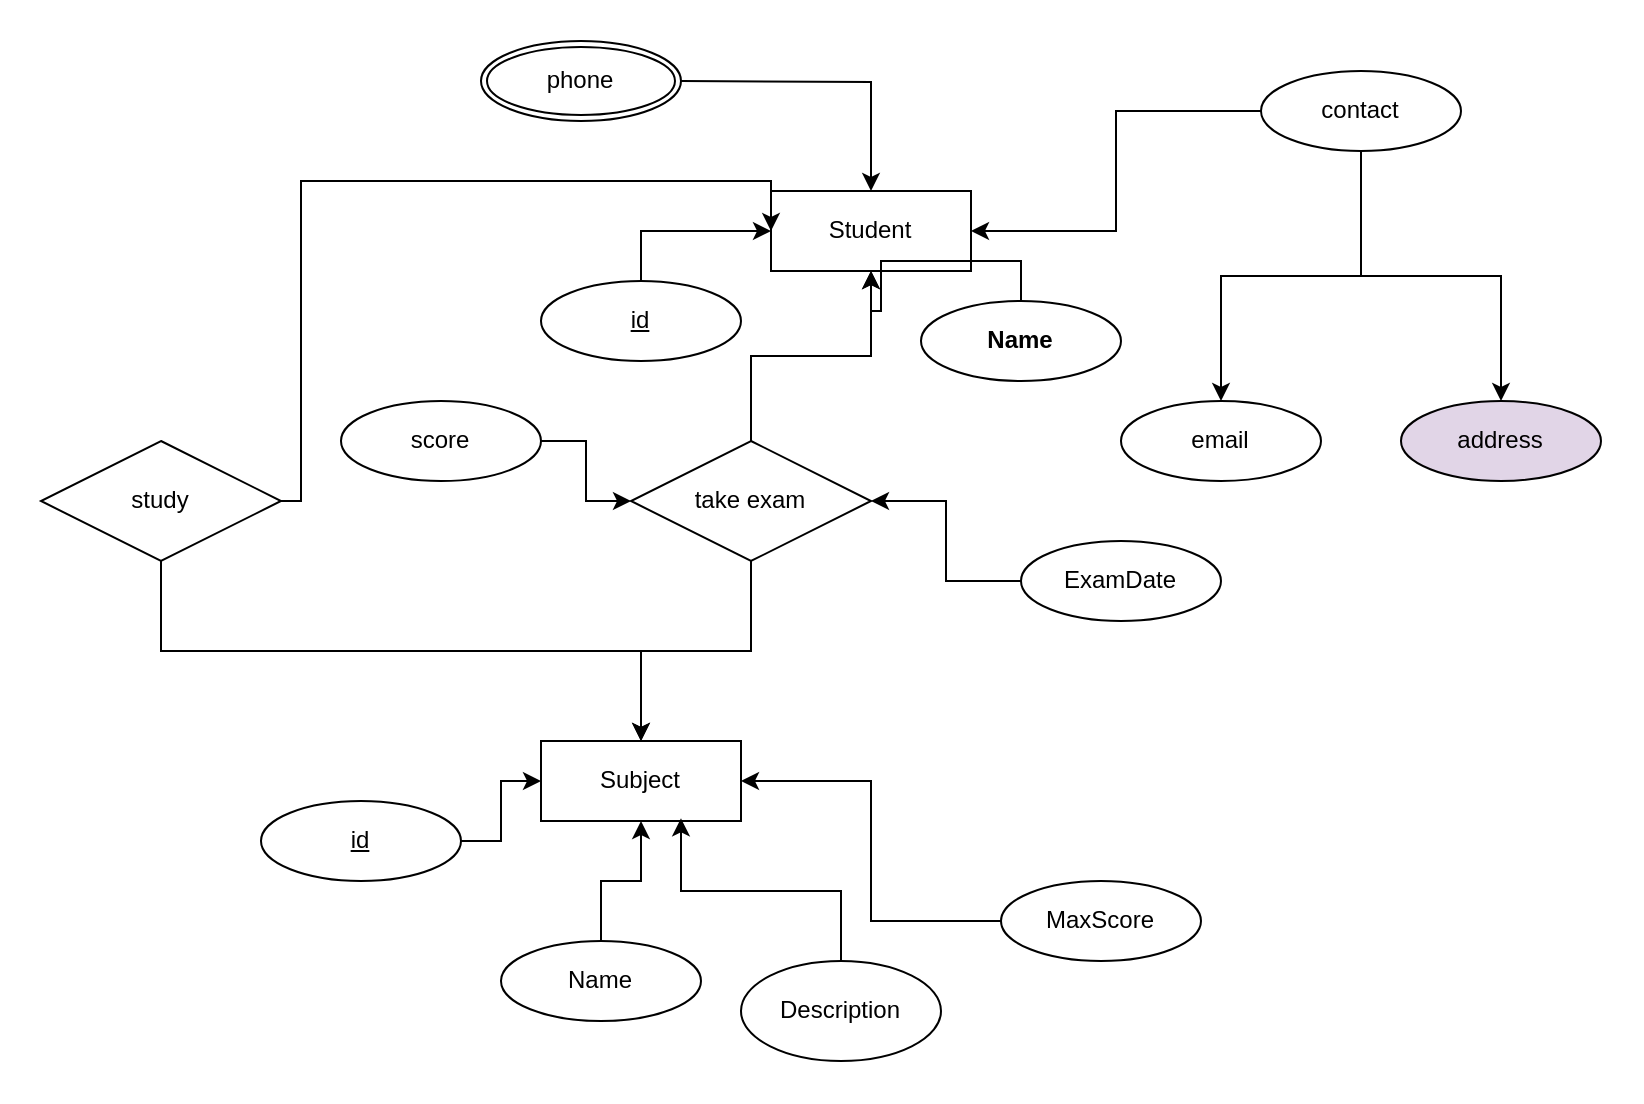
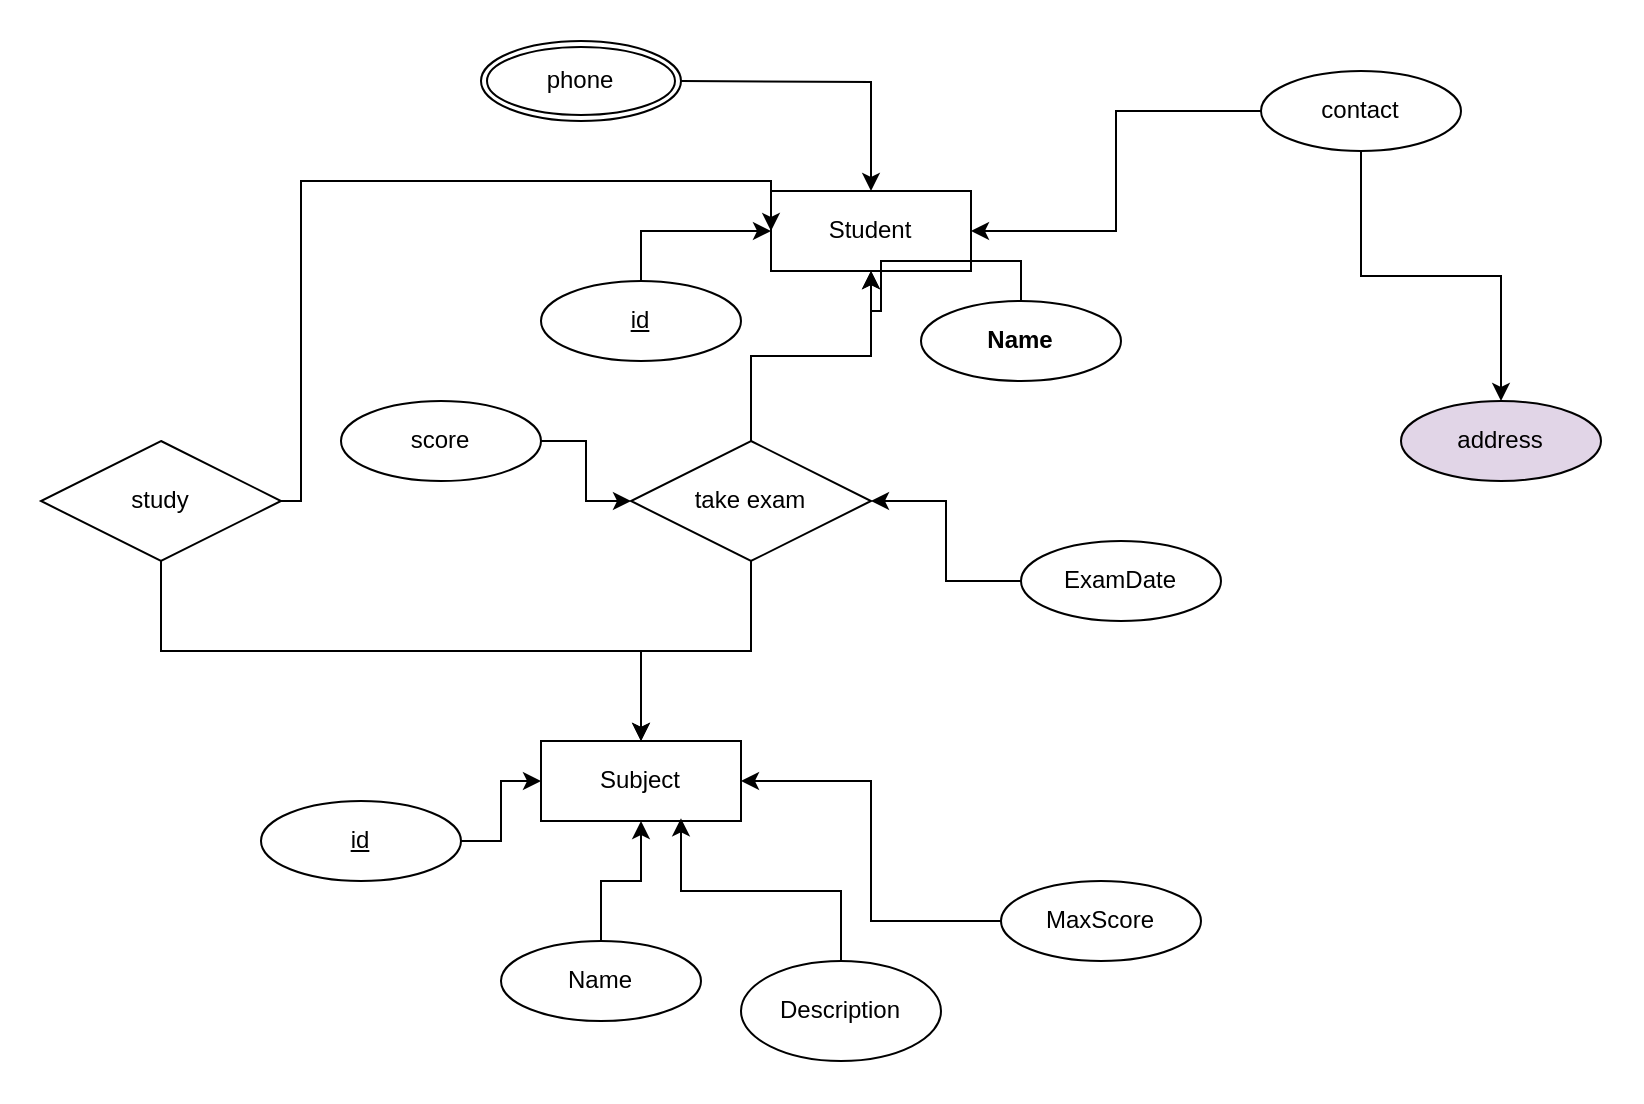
  <mxCell id="0" />
  <mxCell id="1" parent="0" />
  <mxCell id="2" value="Student" style="whiteSpace=wrap;html=1;align=center;" parent="1" vertex="1"><mxGeometry x="385" y="95" width="100" height="40" as="geometry" /></mxCell>
  <mxCell id="3" style="edgeStyle=orthogonalEdgeStyle;rounded=0;orthogonalLoop=1;jettySize=auto;html=1;exitX=0.5;exitY=0;exitDx=0;exitDy=0;entryX=0.5;entryY=1;entryDx=0;entryDy=0;" parent="1" source="4" target="2" edge="1"><mxGeometry relative="1" as="geometry" /></mxCell>
  <mxCell id="4" value="Name" style="ellipse;whiteSpace=wrap;html=1;align=center;fontStyle=1" parent="1" vertex="1"><mxGeometry x="460" y="150" width="100" height="40" as="geometry" /></mxCell>
  <mxCell id="5" style="edgeStyle=orthogonalEdgeStyle;rounded=0;orthogonalLoop=1;jettySize=auto;html=1;exitX=0.5;exitY=0;exitDx=0;exitDy=0;entryX=0;entryY=0.5;entryDx=0;entryDy=0;" parent="1" source="6" target="2" edge="1"><mxGeometry relative="1" as="geometry" /></mxCell>
  <mxCell id="6" value="id" style="ellipse;whiteSpace=wrap;html=1;align=center;fontStyle=4;" parent="1" vertex="1"><mxGeometry x="270" y="140" width="100" height="40" as="geometry" /></mxCell>
  <mxCell id="7" style="edgeStyle=orthogonalEdgeStyle;rounded=0;orthogonalLoop=1;jettySize=auto;html=1;entryX=1;entryY=0.5;entryDx=0;entryDy=0;" parent="1" source="10" target="2" edge="1"><mxGeometry relative="1" as="geometry" /></mxCell>
- <mxCell id="8" style="edgeStyle=orthogonalEdgeStyle;rounded=0;orthogonalLoop=1;jettySize=auto;html=1;exitX=0.5;exitY=1;exitDx=0;exitDy=0;entryX=0.5;entryY=0;entryDx=0;entryDy=0;" parent="1" source="10" target="11" edge="1"><mxGeometry relative="1" as="geometry" /></mxCell>
  <mxCell id="9" style="edgeStyle=orthogonalEdgeStyle;rounded=0;orthogonalLoop=1;jettySize=auto;html=1;entryX=0.5;entryY=0;entryDx=0;entryDy=0;" parent="1" source="10" target="12" edge="1"><mxGeometry relative="1" as="geometry" /></mxCell>
  <mxCell id="10" value="contact" style="ellipse;whiteSpace=wrap;html=1;align=center;" parent="1" vertex="1"><mxGeometry x="630" y="35" width="100" height="40" as="geometry" /></mxCell>
- <mxCell id="11" value="email" style="ellipse;whiteSpace=wrap;html=1;align=center;" parent="1" vertex="1"><mxGeometry x="560" y="200" width="100" height="40" as="geometry" /></mxCell>
  <mxCell id="12" value="address" style="ellipse;whiteSpace=wrap;html=1;align=center;fillColor=#e1d5e7;" parent="1" vertex="1"><mxGeometry x="700" y="200" width="100" height="40" as="geometry" /></mxCell>
  <mxCell id="13" style="edgeStyle=orthogonalEdgeStyle;rounded=0;orthogonalLoop=1;jettySize=auto;html=1;entryX=0.5;entryY=0;entryDx=0;entryDy=0;" parent="1" target="2" edge="1"><mxGeometry relative="1" as="geometry"><mxPoint x="340" y="40.04" as="sourcePoint" /></mxGeometry></mxCell>
  <mxCell id="14" value="phone" style="ellipse;shape=doubleEllipse;margin=3;whiteSpace=wrap;html=1;align=center;" parent="1" vertex="1"><mxGeometry x="240" y="20" width="100" height="40" as="geometry" /></mxCell>
  <mxCell id="15" value="Subject" style="whiteSpace=wrap;html=1;align=center;" parent="1" vertex="1"><mxGeometry x="270" y="370" width="100" height="40" as="geometry" /></mxCell>
  <mxCell id="16" style="edgeStyle=orthogonalEdgeStyle;rounded=0;orthogonalLoop=1;jettySize=auto;html=1;" parent="1" source="17" target="15" edge="1"><mxGeometry relative="1" as="geometry" /></mxCell>
  <mxCell id="17" value="id" style="ellipse;whiteSpace=wrap;html=1;align=center;fontStyle=4;" parent="1" vertex="1"><mxGeometry x="130" y="400" width="100" height="40" as="geometry" /></mxCell>
  <mxCell id="18" style="edgeStyle=orthogonalEdgeStyle;rounded=0;orthogonalLoop=1;jettySize=auto;html=1;entryX=0.5;entryY=1;entryDx=0;entryDy=0;" parent="1" source="19" target="15" edge="1"><mxGeometry relative="1" as="geometry" /></mxCell>
  <mxCell id="19" value="Name" style="ellipse;whiteSpace=wrap;html=1;align=center;" parent="1" vertex="1"><mxGeometry x="250" y="470" width="100" height="40" as="geometry" /></mxCell>
  <mxCell id="20" style="edgeStyle=orthogonalEdgeStyle;rounded=0;orthogonalLoop=1;jettySize=auto;html=1;entryX=0.7;entryY=0.967;entryDx=0;entryDy=0;entryPerimeter=0;" parent="1" source="21" target="15" edge="1"><mxGeometry relative="1" as="geometry" /></mxCell>
  <mxCell id="21" value="Description" style="ellipse;whiteSpace=wrap;html=1;align=center;" parent="1" vertex="1"><mxGeometry x="370" y="480" width="100" height="50" as="geometry" /></mxCell>
  <mxCell id="22" style="edgeStyle=orthogonalEdgeStyle;rounded=0;orthogonalLoop=1;jettySize=auto;html=1;entryX=1;entryY=0.5;entryDx=0;entryDy=0;" parent="1" source="23" target="15" edge="1"><mxGeometry relative="1" as="geometry" /></mxCell>
  <mxCell id="23" value="MaxScore" style="ellipse;whiteSpace=wrap;html=1;align=center;" parent="1" vertex="1"><mxGeometry x="500" y="440" width="100" height="40" as="geometry" /></mxCell>
  <mxCell id="24" style="edgeStyle=orthogonalEdgeStyle;rounded=0;orthogonalLoop=1;jettySize=auto;html=1;entryX=1;entryY=0.5;entryDx=0;entryDy=0;" parent="1" source="25" target="30" edge="1"><mxGeometry relative="1" as="geometry" /></mxCell>
  <mxCell id="25" value="ExamDate" style="ellipse;whiteSpace=wrap;html=1;align=center;" parent="1" vertex="1"><mxGeometry x="510" y="270" width="100" height="40" as="geometry" /></mxCell>
  <mxCell id="26" style="edgeStyle=orthogonalEdgeStyle;rounded=0;orthogonalLoop=1;jettySize=auto;html=1;entryX=0;entryY=0.5;entryDx=0;entryDy=0;" parent="1" source="27" target="30" edge="1"><mxGeometry relative="1" as="geometry"><mxPoint x="238.3" y="290" as="targetPoint" /></mxGeometry></mxCell>
  <mxCell id="27" value="score" style="ellipse;whiteSpace=wrap;html=1;align=center;" parent="1" vertex="1"><mxGeometry x="170" y="200" width="100" height="40" as="geometry" /></mxCell>
  <mxCell id="28" style="edgeStyle=orthogonalEdgeStyle;rounded=0;orthogonalLoop=1;jettySize=auto;html=1;" parent="1" source="30" target="2" edge="1"><mxGeometry relative="1" as="geometry" /></mxCell>
  <mxCell id="29" style="edgeStyle=orthogonalEdgeStyle;rounded=0;orthogonalLoop=1;jettySize=auto;html=1;entryX=0.5;entryY=0;entryDx=0;entryDy=0;" edge="1" parent="1" source="30" target="15"><mxGeometry relative="1" as="geometry" /></mxCell>
  <mxCell id="30" value="take exam" style="shape=rhombus;perimeter=rhombusPerimeter;whiteSpace=wrap;html=1;align=center;" parent="1" vertex="1"><mxGeometry x="315" y="220" width="120" height="60" as="geometry" /></mxCell>
  <mxCell id="31" style="edgeStyle=orthogonalEdgeStyle;rounded=0;orthogonalLoop=1;jettySize=auto;html=1;entryX=0;entryY=0.5;entryDx=0;entryDy=0;" edge="1" parent="1" source="33" target="2"><mxGeometry relative="1" as="geometry"><Array as="points"><mxPoint x="150" y="250" /><mxPoint x="150" y="90" /></Array></mxGeometry></mxCell>
  <mxCell id="32" style="edgeStyle=orthogonalEdgeStyle;rounded=0;orthogonalLoop=1;jettySize=auto;html=1;exitX=0.5;exitY=1;exitDx=0;exitDy=0;entryX=0.5;entryY=0;entryDx=0;entryDy=0;" edge="1" parent="1" source="33" target="15"><mxGeometry relative="1" as="geometry" /></mxCell>
  <mxCell id="33" value="study" style="shape=rhombus;perimeter=rhombusPerimeter;whiteSpace=wrap;html=1;align=center;" vertex="1" parent="1"><mxGeometry x="20" y="220" width="120" height="60" as="geometry" /></mxCell>
